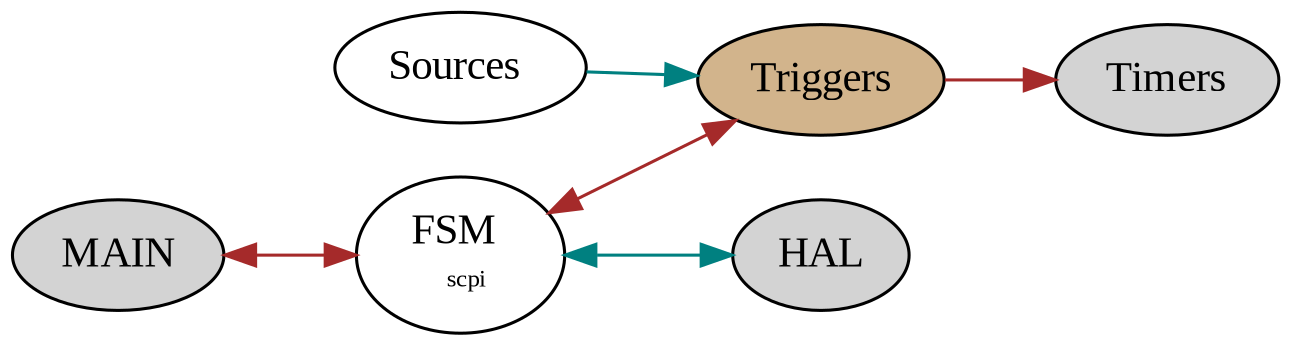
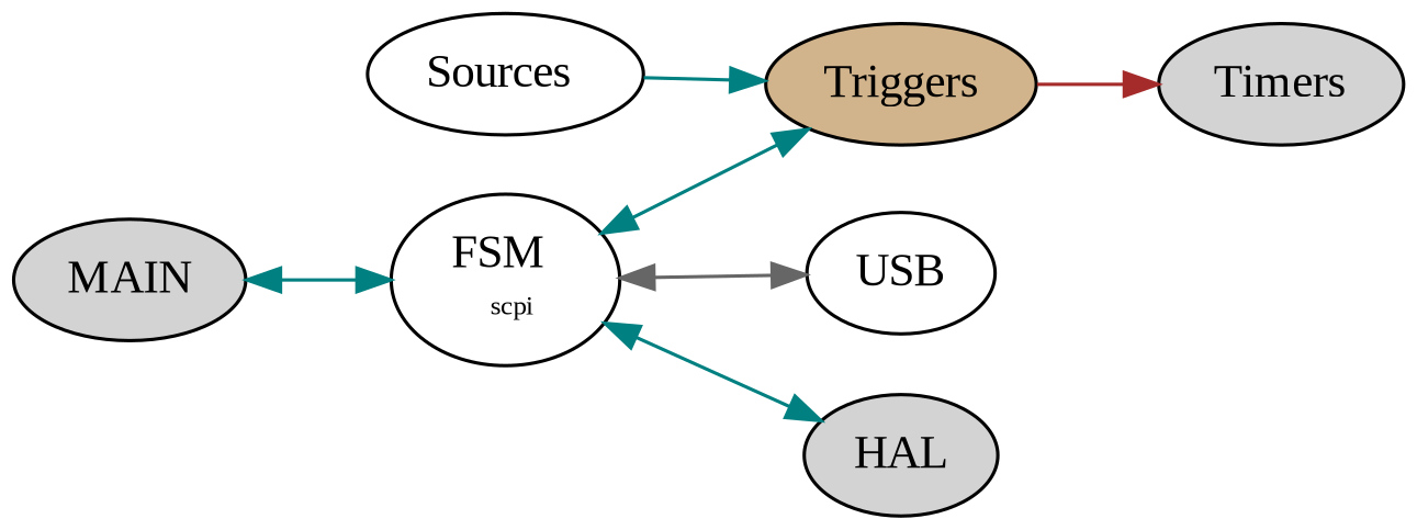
  digraph {
    fontname="Liberation Serif"
    rankdir=LR
    node [fontname="Liberation Serif" style=filled]
    edge [color=brown dir=both fontname="Liberation Serif"]
    n1 [fillcolor=lightgrey label=MAIN]
    n2 [label=<FSM <br/> <FONT POINT-SIZE="8">scpi</FONT>> style=""]
    n3 [fillcolor=tan label=Triggers]
+   n4 [label=<USB> style=""]
    n5 [fillcolor=lightgrey label=HAL]
    n6 [fillcolor=lightgrey label=Timers]
    n7 [label=<Sources > style=""]
-   n1 -> n2
-   n2 -> n3
+   n1 -> n2 [color=teal]
+   n2 -> n3 [color=teal]
+   n2 -> n4 [color=gray40]
    n2 -> n5 [color=teal]
    n3 -> n6 [dir=""]
    n7 -> n3 [color=teal dir=""]
  }
